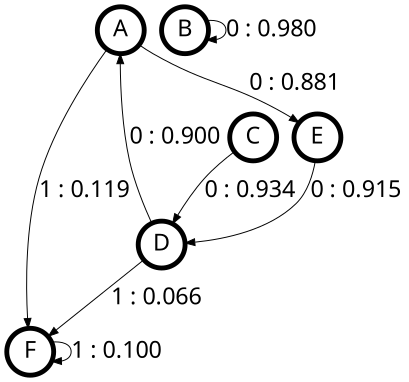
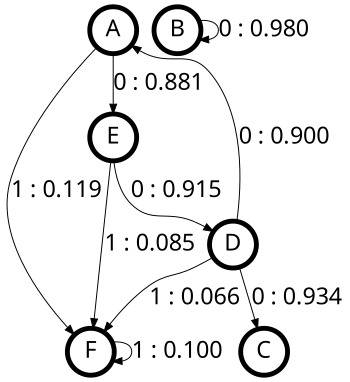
  digraph {
    fontname="CMU Serif Roman"
    node [fontname="CMU Serif Roman" fontsize=24 penwidth=5 shape=circle]
    edge [fontname="CMU Serif Roman" fontsize=24]
    A
    E
    F
    D
    C
    B
    A -> E [label="0 : 0.881\l"]
    A -> F [label="1 : 0.119\l"]
+   E -> F [label="1 : 0.085\l"]
    E -> D [label="0 : 0.915\l"]
    F -> F [label="1 : 0.100\l"]
    D -> A [label="0 : 0.900\l"]
    D -> F [label="1 : 0.066\l"]
-   C -> D [label="0 : 0.934\l"]
+   D -> C [label="0 : 0.934\l"]
    B -> B [label="0 : 0.980\l"]
  }
